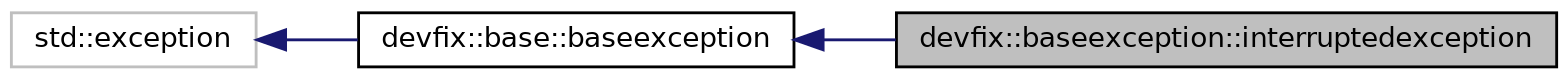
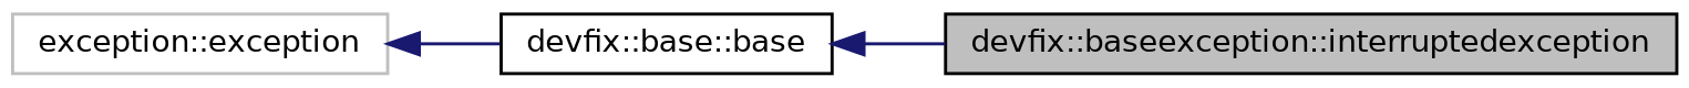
  digraph {
    rankdir=LR
    node [color=black fillcolor=white fontname=Helvetica fontsize=10 shape=record style=filled]
    edge [color=midnightblue dir=back fontname=Helvetica fontsize=10 labelfontname=Helvetica labelfontsize=10 style=solid]
    n1 [fillcolor=grey75 fontcolor=black height=0.2 label="devfix::baseexception::interruptedexception" width=0.4]
-   n2 [height=0.2 label="devfix::base::baseexception" width=0.4]
-   n3 [color=grey75 height=0.2 label="std::exception" width=0.4]
+   n2 [height=0.2 label="devfix::base::base" width=0.4]
+   n3 [color=grey75 height=0.2 label="exception::exception" width=0.4]
    n2 -> n1
    n3 -> n2
  }
